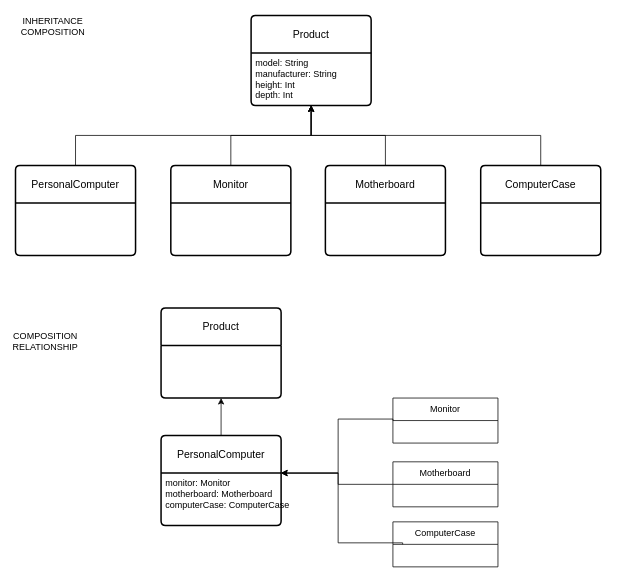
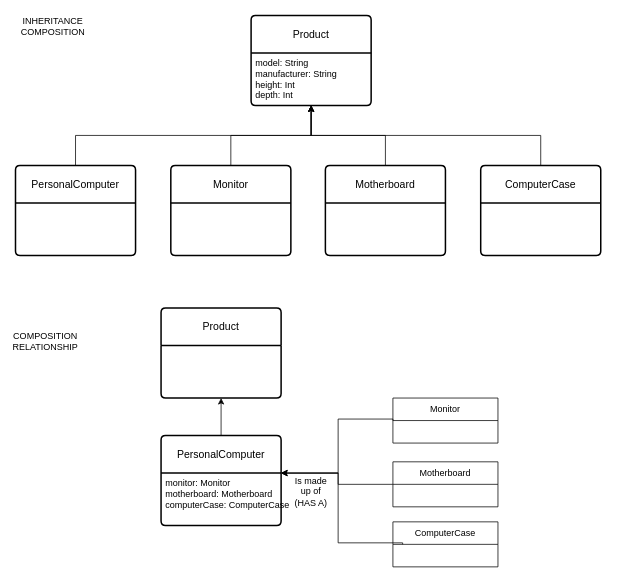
  <mxCell id="0" />
  <mxCell id="1" parent="0" />
  <mxCell id="2" value="Product" style="swimlane;childLayout=stackLayout;horizontal=1;startSize=50;horizontalStack=0;rounded=1;fontSize=14;fontStyle=0;strokeWidth=2;resizeParent=0;resizeLast=1;shadow=0;dashed=0;align=center;arcSize=4;whiteSpace=wrap;html=1;" parent="1" vertex="1"><mxGeometry x="334" y="20" width="160" height="120" as="geometry" /></mxCell>
  <mxCell id="3" value="model: String&lt;br&gt;manufacturer: String&lt;br&gt;height: Int&lt;br&gt;depth: Int" style="align=left;strokeColor=none;fillColor=none;spacingLeft=4;fontSize=12;verticalAlign=top;resizable=0;rotatable=0;part=1;html=1;" parent="2" vertex="1"><mxGeometry y="50" width="160" height="70" as="geometry" /></mxCell>
  <mxCell id="4" style="edgeStyle=orthogonalEdgeStyle;rounded=0;orthogonalLoop=1;jettySize=auto;html=1;exitX=0.5;exitY=0;exitDx=0;exitDy=0;entryX=0.5;entryY=1;entryDx=0;entryDy=0;" parent="1" source="5" target="3" edge="1"><mxGeometry relative="1" as="geometry" /></mxCell>
  <mxCell id="5" value="PersonalComputer" style="swimlane;childLayout=stackLayout;horizontal=1;startSize=50;horizontalStack=0;rounded=1;fontSize=14;fontStyle=0;strokeWidth=2;resizeParent=0;resizeLast=1;shadow=0;dashed=0;align=center;arcSize=4;whiteSpace=wrap;html=1;" parent="1" vertex="1"><mxGeometry x="20" y="220" width="160" height="120" as="geometry" /></mxCell>
  <mxCell id="6" style="edgeStyle=orthogonalEdgeStyle;rounded=0;orthogonalLoop=1;jettySize=auto;html=1;exitX=0.5;exitY=0;exitDx=0;exitDy=0;entryX=0.5;entryY=1;entryDx=0;entryDy=0;" parent="1" source="7" target="3" edge="1"><mxGeometry relative="1" as="geometry" /></mxCell>
  <mxCell id="7" value="Monitor" style="swimlane;childLayout=stackLayout;horizontal=1;startSize=50;horizontalStack=0;rounded=1;fontSize=14;fontStyle=0;strokeWidth=2;resizeParent=0;resizeLast=1;shadow=0;dashed=0;align=center;arcSize=4;whiteSpace=wrap;html=1;" parent="1" vertex="1"><mxGeometry x="227" y="220" width="160" height="120" as="geometry" /></mxCell>
  <mxCell id="8" style="edgeStyle=orthogonalEdgeStyle;rounded=0;orthogonalLoop=1;jettySize=auto;html=1;exitX=0.5;exitY=0;exitDx=0;exitDy=0;entryX=0.5;entryY=1;entryDx=0;entryDy=0;" parent="1" source="9" target="3" edge="1"><mxGeometry relative="1" as="geometry" /></mxCell>
  <mxCell id="9" value="Motherboard" style="swimlane;childLayout=stackLayout;horizontal=1;startSize=50;horizontalStack=0;rounded=1;fontSize=14;fontStyle=0;strokeWidth=2;resizeParent=0;resizeLast=1;shadow=0;dashed=0;align=center;arcSize=4;whiteSpace=wrap;html=1;" parent="1" vertex="1"><mxGeometry x="433" y="220" width="160" height="120" as="geometry" /></mxCell>
  <mxCell id="10" style="edgeStyle=orthogonalEdgeStyle;rounded=0;orthogonalLoop=1;jettySize=auto;html=1;exitX=0.5;exitY=0;exitDx=0;exitDy=0;entryX=0.5;entryY=1;entryDx=0;entryDy=0;" parent="1" source="11" target="3" edge="1"><mxGeometry relative="1" as="geometry" /></mxCell>
  <mxCell id="11" value="ComputerCase" style="swimlane;childLayout=stackLayout;horizontal=1;startSize=50;horizontalStack=0;rounded=1;fontSize=14;fontStyle=0;strokeWidth=2;resizeParent=0;resizeLast=1;shadow=0;dashed=0;align=center;arcSize=4;whiteSpace=wrap;html=1;" parent="1" vertex="1"><mxGeometry x="640" y="220" width="160" height="120" as="geometry" /></mxCell>
  <mxCell id="12" value="INHERITANCE COMPOSITION" style="text;html=1;strokeColor=none;fillColor=none;align=center;verticalAlign=middle;whiteSpace=wrap;rounded=0;" parent="1" vertex="1"><mxGeometry x="40" y="20" width="60" height="30" as="geometry" /></mxCell>
  <mxCell id="13" value="COMPOSITION RELATIONSHIP" style="text;html=1;strokeColor=none;fillColor=none;align=center;verticalAlign=middle;whiteSpace=wrap;rounded=0;" parent="1" vertex="1"><mxGeometry x="30" y="440" width="60" height="30" as="geometry" /></mxCell>
  <mxCell id="14" value="Product" style="swimlane;childLayout=stackLayout;horizontal=1;startSize=50;horizontalStack=0;rounded=1;fontSize=14;fontStyle=0;strokeWidth=2;resizeParent=0;resizeLast=1;shadow=0;dashed=0;align=center;arcSize=4;whiteSpace=wrap;html=1;" parent="1" vertex="1"><mxGeometry x="214" y="410" width="160" height="120" as="geometry" /></mxCell>
  <mxCell id="15" style="edgeStyle=orthogonalEdgeStyle;rounded=0;orthogonalLoop=1;jettySize=auto;html=1;exitX=0.5;exitY=0;exitDx=0;exitDy=0;entryX=0.5;entryY=1;entryDx=0;entryDy=0;" parent="1" source="16" target="14" edge="1"><mxGeometry relative="1" as="geometry" /></mxCell>
  <mxCell id="16" value="PersonalComputer" style="swimlane;childLayout=stackLayout;horizontal=1;startSize=50;horizontalStack=0;rounded=1;fontSize=14;fontStyle=0;strokeWidth=2;resizeParent=0;resizeLast=1;shadow=0;dashed=0;align=center;arcSize=4;whiteSpace=wrap;html=1;" parent="1" vertex="1"><mxGeometry x="214" y="580" width="160" height="120" as="geometry" /></mxCell>
  <mxCell id="17" value="monitor: Monitor&lt;br&gt;motherboard: Motherboard&lt;br&gt;computerCase: ComputerCase" style="align=left;strokeColor=none;fillColor=none;spacingLeft=4;fontSize=12;verticalAlign=top;resizable=0;rotatable=0;part=1;html=1;" parent="16" vertex="1"><mxGeometry y="50" width="160" height="70" as="geometry" /></mxCell>
  <mxCell id="18" value="" style="group" parent="1" vertex="1" connectable="0"><mxGeometry x="474" y="527.5" width="140" height="225" as="geometry" /></mxCell>
  <mxCell id="19" value="" style="group" parent="18" vertex="1" connectable="0"><mxGeometry x="49" y="2.5" width="140" height="225" as="geometry" /></mxCell>
  <mxCell id="20" value="Monitor" style="swimlane;fontStyle=0;childLayout=stackLayout;horizontal=1;startSize=30;horizontalStack=0;resizeParent=1;resizeParentMax=0;resizeLast=0;collapsible=1;marginBottom=0;whiteSpace=wrap;html=1;" parent="19" vertex="1"><mxGeometry width="140" height="60" as="geometry" /></mxCell>
  <mxCell id="21" value="Motherboard" style="swimlane;fontStyle=0;childLayout=stackLayout;horizontal=1;startSize=30;horizontalStack=0;resizeParent=1;resizeParentMax=0;resizeLast=0;collapsible=1;marginBottom=0;whiteSpace=wrap;html=1;" parent="19" vertex="1"><mxGeometry y="85" width="140" height="60" as="geometry" /></mxCell>
  <mxCell id="22" value="ComputerCase" style="swimlane;fontStyle=0;childLayout=stackLayout;horizontal=1;startSize=30;horizontalStack=0;resizeParent=1;resizeParentMax=0;resizeLast=0;collapsible=1;marginBottom=0;whiteSpace=wrap;html=1;" parent="19" vertex="1"><mxGeometry y="165" width="140" height="60" as="geometry" /></mxCell>
  <mxCell id="23" style="edgeStyle=orthogonalEdgeStyle;rounded=0;orthogonalLoop=1;jettySize=auto;html=1;exitX=0;exitY=0.5;exitDx=0;exitDy=0;entryX=1;entryY=0;entryDx=0;entryDy=0;" parent="1" source="20" target="17" edge="1"><mxGeometry relative="1" as="geometry"><Array as="points"><mxPoint x="523" y="558" /><mxPoint x="450" y="558" /><mxPoint x="450" y="630" /></Array></mxGeometry></mxCell>
  <mxCell id="24" style="edgeStyle=orthogonalEdgeStyle;rounded=0;orthogonalLoop=1;jettySize=auto;html=1;exitX=0;exitY=0.5;exitDx=0;exitDy=0;entryX=1;entryY=0;entryDx=0;entryDy=0;" parent="1" source="21" target="17" edge="1"><mxGeometry relative="1" as="geometry"><Array as="points"><mxPoint x="450" y="645" /><mxPoint x="450" y="630" /></Array></mxGeometry></mxCell>
  <mxCell id="25" style="edgeStyle=orthogonalEdgeStyle;rounded=0;orthogonalLoop=1;jettySize=auto;html=1;exitX=0;exitY=0.5;exitDx=0;exitDy=0;entryX=1;entryY=0;entryDx=0;entryDy=0;" parent="1" target="17" edge="1"><mxGeometry relative="1" as="geometry"><mxPoint x="536" y="725" as="sourcePoint" /><mxPoint x="387" y="630" as="targetPoint" /><Array as="points"><mxPoint x="536" y="723" /><mxPoint x="450" y="723" /><mxPoint x="450" y="630" /></Array></mxGeometry></mxCell>
+ <mxCell id="26" value="Is made up of (HAS A)" style="text;html=1;strokeColor=none;fillColor=none;align=center;verticalAlign=middle;whiteSpace=wrap;rounded=0;" parent="1" vertex="1"><mxGeometry x="384" y="640" width="60" height="30" as="geometry" /></mxCell>
